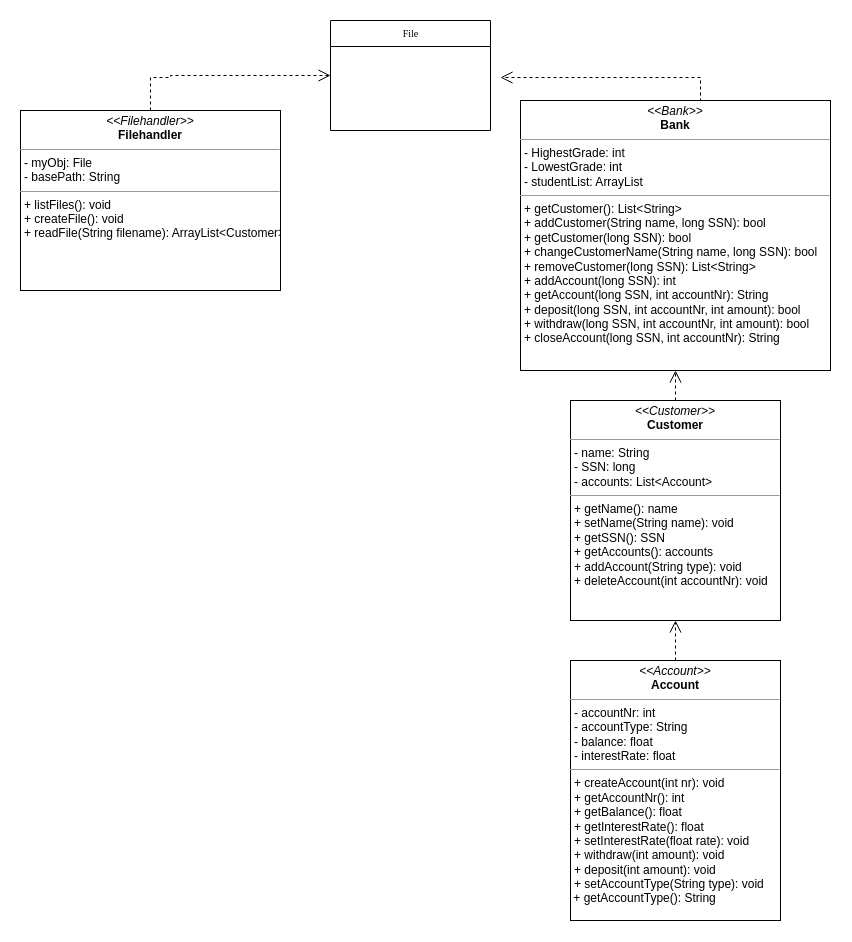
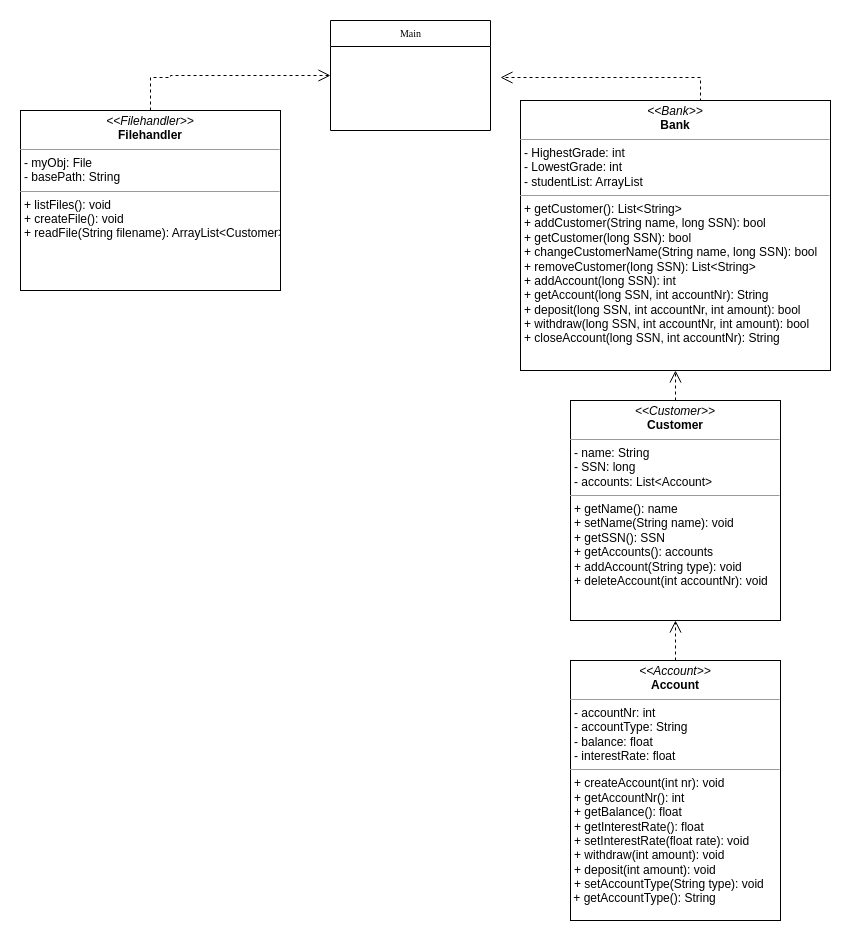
  <mxCell id="0" />
  <mxCell id="1" parent="0" />
- <mxCell id="2" value="File" style="swimlane;html=1;fontStyle=0;childLayout=stackLayout;horizontal=1;startSize=26;fillColor=none;horizontalStack=0;resizeParent=1;resizeLast=0;collapsible=1;marginBottom=0;swimlaneFillColor=#ffffff;rounded=0;shadow=0;comic=0;labelBackgroundColor=none;strokeWidth=1;fontFamily=Verdana;fontSize=10;align=center;" parent="1" vertex="1"><mxGeometry x="330" y="20" width="160" height="110" as="geometry" /></mxCell>
+ <mxCell id="2" value="Main" style="swimlane;html=1;fontStyle=0;childLayout=stackLayout;horizontal=1;startSize=26;fillColor=none;horizontalStack=0;resizeParent=1;resizeLast=0;collapsible=1;marginBottom=0;swimlaneFillColor=#ffffff;rounded=0;shadow=0;comic=0;labelBackgroundColor=none;strokeWidth=1;fontFamily=Verdana;fontSize=10;align=center;" parent="1" vertex="1"><mxGeometry x="330" y="20" width="160" height="110" as="geometry" /></mxCell>
  <mxCell id="3" value="&lt;p style=&quot;margin: 0px ; margin-top: 4px ; text-align: center&quot;&gt;&lt;i&gt;&amp;lt;&amp;lt;Account&amp;gt;&amp;gt;&lt;/i&gt;&lt;br&gt;&lt;b&gt;Account&lt;/b&gt;&lt;/p&gt;&lt;hr size=&quot;1&quot;&gt;&lt;p style=&quot;margin: 0px ; margin-left: 4px&quot;&gt;- accountNr: int&lt;br&gt;&lt;/p&gt;&lt;p style=&quot;margin: 0px ; margin-left: 4px&quot;&gt;- accountType: String&lt;/p&gt;&lt;p style=&quot;margin: 0px ; margin-left: 4px&quot;&gt;- balance: float&lt;/p&gt;&lt;p style=&quot;margin: 0px ; margin-left: 4px&quot;&gt;- interestRate: float&lt;/p&gt;&lt;hr size=&quot;1&quot;&gt;&lt;p style=&quot;margin: 0px ; margin-left: 4px&quot;&gt;+ createAccount(int nr): void&lt;/p&gt;&lt;p style=&quot;margin: 0px ; margin-left: 4px&quot;&gt;+ getAccountNr(): int&lt;/p&gt;&lt;p style=&quot;margin: 0px ; margin-left: 4px&quot;&gt;+ getBalance(): float&lt;br&gt;+ getInterestRate(): float&lt;/p&gt;&lt;p style=&quot;margin: 0px ; margin-left: 4px&quot;&gt;+ setInterestRate(float rate): void&lt;br&gt;&lt;/p&gt;&lt;p style=&quot;margin: 0px ; margin-left: 4px&quot;&gt;+ withdraw(int amount): void&lt;/p&gt;&lt;p style=&quot;margin: 0px ; margin-left: 4px&quot;&gt;+ deposit(int amount): void&lt;/p&gt;&lt;p style=&quot;margin: 0px ; margin-left: 4px&quot;&gt;+ setAccountType(String type): void&lt;span&gt;&amp;nbsp;&lt;/span&gt;&lt;/p&gt;&amp;nbsp;+ getAccountType(): String" style="verticalAlign=top;align=left;overflow=fill;fontSize=12;fontFamily=Helvetica;html=1;rounded=0;shadow=0;comic=0;labelBackgroundColor=none;strokeWidth=1" parent="1" vertex="1"><mxGeometry x="570" y="660" width="210" height="260" as="geometry" /></mxCell>
  <mxCell id="4" style="edgeStyle=orthogonalEdgeStyle;rounded=0;html=1;labelBackgroundColor=none;startFill=0;endArrow=open;endFill=0;endSize=10;fontFamily=Verdana;fontSize=10;dashed=1;exitX=0.5;exitY=0;exitDx=0;exitDy=0;entryX=0;entryY=0.5;entryDx=0;entryDy=0;" parent="1" source="5" edge="1" target="2"><mxGeometry relative="1" as="geometry"><mxPoint x="320" y="77" as="targetPoint" /><Array as="points"><mxPoint x="150" y="77" /><mxPoint x="170" y="77" /><mxPoint x="170" y="75" /></Array></mxGeometry></mxCell>
  <mxCell id="5" value="&lt;p style=&quot;margin: 0px ; margin-top: 4px ; text-align: center&quot;&gt;&lt;i&gt;&amp;lt;&amp;lt;Filehandler&amp;gt;&amp;gt;&lt;/i&gt;&lt;br&gt;&lt;b&gt;Filehandler&lt;/b&gt;&lt;/p&gt;&lt;hr size=&quot;1&quot;&gt;&lt;p style=&quot;margin: 0px ; margin-left: 4px&quot;&gt;- myObj: File&lt;/p&gt;&lt;p style=&quot;margin: 0px ; margin-left: 4px&quot;&gt;&lt;span&gt;- basePath: String&lt;/span&gt;&lt;br&gt;&lt;/p&gt;&lt;hr size=&quot;1&quot;&gt;&lt;p style=&quot;margin: 0px ; margin-left: 4px&quot;&gt;+ listFiles(): void&lt;br&gt;+ createFile(): void&lt;/p&gt;&lt;p style=&quot;margin: 0px ; margin-left: 4px&quot;&gt;&lt;span&gt;+ readFile(String filename): ArrayList&amp;lt;Customer&amp;gt;&lt;/span&gt;&lt;/p&gt;" style="verticalAlign=top;align=left;overflow=fill;fontSize=12;fontFamily=Helvetica;html=1;rounded=0;shadow=0;comic=0;labelBackgroundColor=none;strokeWidth=1" parent="1" vertex="1"><mxGeometry x="20" y="110" width="260" height="180" as="geometry" /></mxCell>
  <mxCell id="6" style="edgeStyle=orthogonalEdgeStyle;rounded=0;html=1;dashed=1;labelBackgroundColor=none;startFill=0;endArrow=open;endFill=0;endSize=10;fontFamily=Verdana;fontSize=10;entryX=0.5;entryY=1;entryDx=0;entryDy=0;" parent="1" source="7" target="10" edge="1"><mxGeometry relative="1" as="geometry" /></mxCell>
  <mxCell id="7" value="&lt;p style=&quot;margin: 0px ; margin-top: 4px ; text-align: center&quot;&gt;&lt;i&gt;&amp;lt;&amp;lt;Customer&amp;gt;&amp;gt;&lt;/i&gt;&lt;br&gt;&lt;b&gt;Customer&lt;/b&gt;&lt;/p&gt;&lt;hr size=&quot;1&quot;&gt;&lt;p style=&quot;margin: 0px ; margin-left: 4px&quot;&gt;- name: String&lt;br&gt;- SSN: long&lt;/p&gt;&lt;p style=&quot;margin: 0px ; margin-left: 4px&quot;&gt;- accounts: List&amp;lt;Account&amp;gt;&lt;/p&gt;&lt;hr size=&quot;1&quot;&gt;&lt;p style=&quot;margin: 0px ; margin-left: 4px&quot;&gt;+ getName(): name&lt;/p&gt;&lt;p style=&quot;margin: 0px ; margin-left: 4px&quot;&gt;+ setName(String name): void&lt;/p&gt;&lt;p style=&quot;margin: 0px ; margin-left: 4px&quot;&gt;+ getSSN(): SSN&lt;br&gt;+ getAccounts(): accounts&lt;/p&gt;&lt;p style=&quot;margin: 0px ; margin-left: 4px&quot;&gt;+ addAccount(String type): void&lt;/p&gt;&lt;p style=&quot;margin: 0px ; margin-left: 4px&quot;&gt;+ deleteAccount(int accountNr): void&lt;/p&gt;" style="verticalAlign=top;align=left;overflow=fill;fontSize=12;fontFamily=Helvetica;html=1;rounded=0;shadow=0;comic=0;labelBackgroundColor=none;strokeWidth=1" parent="1" vertex="1"><mxGeometry x="570" y="400" width="210" height="220" as="geometry" /></mxCell>
  <mxCell id="8" style="edgeStyle=orthogonalEdgeStyle;rounded=0;html=1;dashed=1;labelBackgroundColor=none;startFill=0;endArrow=open;endFill=0;endSize=10;fontFamily=Verdana;fontSize=10;entryX=1;entryY=0.5;entryDx=0;entryDy=0;exitX=0.5;exitY=0;exitDx=0;exitDy=0;" parent="1" source="10" edge="1"><mxGeometry relative="1" as="geometry"><mxPoint x="500" y="77" as="targetPoint" /><Array as="points"><mxPoint x="700" y="130" /><mxPoint x="700" y="77" /></Array></mxGeometry></mxCell>
  <mxCell id="9" style="edgeStyle=orthogonalEdgeStyle;rounded=0;orthogonalLoop=1;jettySize=auto;html=1;exitX=0.5;exitY=1;exitDx=0;exitDy=0;" parent="1" source="10" edge="1"><mxGeometry relative="1" as="geometry"><mxPoint x="695" y="360" as="targetPoint" /></mxGeometry></mxCell>
  <mxCell id="10" value="&lt;p style=&quot;margin: 0px ; margin-top: 4px ; text-align: center&quot;&gt;&lt;i&gt;&amp;lt;&amp;lt;Bank&amp;gt;&amp;gt;&lt;/i&gt;&lt;br&gt;&lt;b&gt;Bank&lt;/b&gt;&lt;/p&gt;&lt;hr size=&quot;1&quot;&gt;&lt;p style=&quot;margin: 0px ; margin-left: 4px&quot;&gt;- HighestGrade: int&lt;/p&gt;&lt;p style=&quot;margin: 0px ; margin-left: 4px&quot;&gt;- LowestGrade: int&lt;br&gt;&lt;/p&gt;&lt;p style=&quot;margin: 0px ; margin-left: 4px&quot;&gt;- studentList: ArrayList&lt;/p&gt;&lt;hr size=&quot;1&quot;&gt;&lt;p style=&quot;margin: 0px ; margin-left: 4px&quot;&gt;+ getCustomer(): List&amp;lt;String&amp;gt;&lt;/p&gt;&lt;p style=&quot;margin: 0px ; margin-left: 4px&quot;&gt;+ addCustomer(String name, long SSN): bool&lt;/p&gt;&lt;p style=&quot;margin: 0px ; margin-left: 4px&quot;&gt;+ getCustomer(long SSN): bool&lt;/p&gt;&lt;p style=&quot;margin: 0px ; margin-left: 4px&quot;&gt;+ changeCustomerName(String name, long SSN): bool&lt;/p&gt;&lt;p style=&quot;margin: 0px ; margin-left: 4px&quot;&gt;+ removeCustomer(long SSN): List&amp;lt;String&amp;gt;&lt;/p&gt;&lt;p style=&quot;margin: 0px ; margin-left: 4px&quot;&gt;+ addAccount(long SSN): int&lt;/p&gt;&lt;p style=&quot;margin: 0px ; margin-left: 4px&quot;&gt;+ getAccount(long SSN, int accountNr): String&lt;/p&gt;&lt;p style=&quot;margin: 0px ; margin-left: 4px&quot;&gt;+ deposit(long SSN, int accountNr, int amount): bool&lt;/p&gt;&lt;p style=&quot;margin: 0px ; margin-left: 4px&quot;&gt;+ withdraw(long SSN, int accountNr, int amount): bool&lt;/p&gt;&lt;p style=&quot;margin: 0px ; margin-left: 4px&quot;&gt;+ closeAccount(long SSN, int accountNr): String&lt;/p&gt;" style="verticalAlign=top;align=left;overflow=fill;fontSize=12;fontFamily=Helvetica;html=1;rounded=0;shadow=0;comic=0;labelBackgroundColor=none;strokeWidth=1" parent="1" vertex="1"><mxGeometry x="520" y="100" width="310" height="270" as="geometry" /></mxCell>
  <mxCell id="11" style="edgeStyle=orthogonalEdgeStyle;rounded=0;html=1;dashed=1;labelBackgroundColor=none;startFill=0;endArrow=open;endFill=0;endSize=10;fontFamily=Verdana;fontSize=10;entryX=0.5;entryY=1;entryDx=0;entryDy=0;exitX=0.5;exitY=0;exitDx=0;exitDy=0;" parent="1" source="3" target="7" edge="1"><mxGeometry relative="1" as="geometry"><mxPoint x="520" y="600" as="sourcePoint" /><mxPoint x="520" y="510" as="targetPoint" /></mxGeometry></mxCell>
